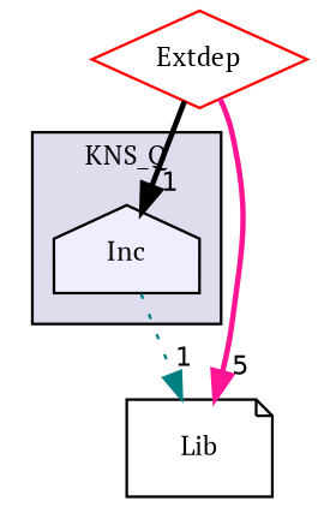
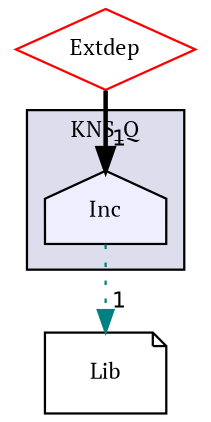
  digraph {
    compound=true
    fontname="PT Serif"
    node [fontname="PT Serif" fontsize=10 style=filled]
    edge [fontname="PT Serif" headlabel=1 labeldistance=1.5 labelfontname=Helvetica labelfontsize=10 style=bold]
    n1 [fillcolor="#eeeeff" label=Inc pencolor=black shape=house]
    n2 [label=Lib shape=note style=""]
    n3 [color=red fillcolor=white label=Extdep shape=diamond]
    subgraph cluster_1 {
      bgcolor="#ddddee"
      fontsize=10
      label=KNS_Q
      pencolor=black
      n1
    }
    n1 -> n2 [color=teal style=dotted]
    n3 -> n1 [color=black]
-   n3 -> n2 [color=deeppink headlabel=5]
  }
